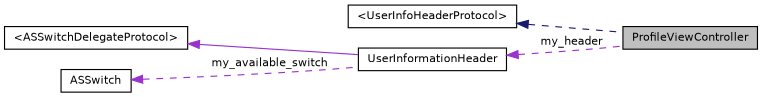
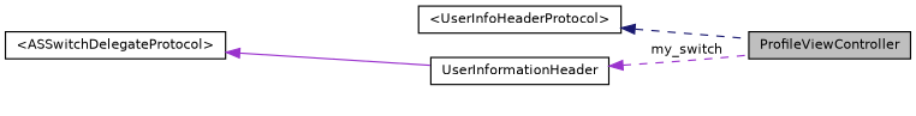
  digraph {
    rankdir=LR
    node [color=black fillcolor=white fontname=Helvetica fontsize=10 shape=record style=filled]
    edge [color=darkorchid3 dir=back fontname=Helvetica fontsize=10 labelfontname=Helvetica labelfontsize=10 style=dashed]
    n1 [fillcolor=grey75 fontcolor=black height=0.2 label=ProfileViewController width=0.4]
    n2 [height=0.2 label="\<UserInfoHeaderProtocol\>" width=0.4]
    n3 [height=0.2 label=UserInformationHeader width=0.4]
    n4 [height=0.2 label="\<ASSwitchDelegateProtocol\>" width=0.4]
-   n5 [height=0.2 label=ASSwitch width=0.4]
    n2 -> n1 [color=midnightblue]
-   n3 -> n1 [label=" my_header"]
+   n3 -> n1 [label=" my_switch"]
    n4 -> n3 [style=solid]
-   n5 -> n3 [label=" my_available_switch"]
  }
